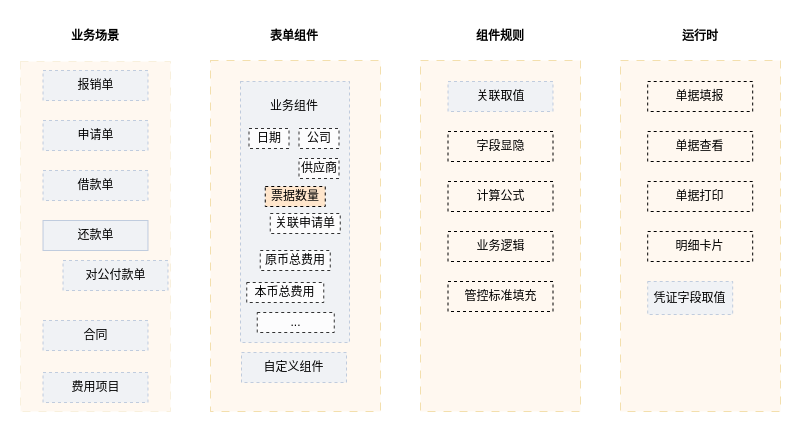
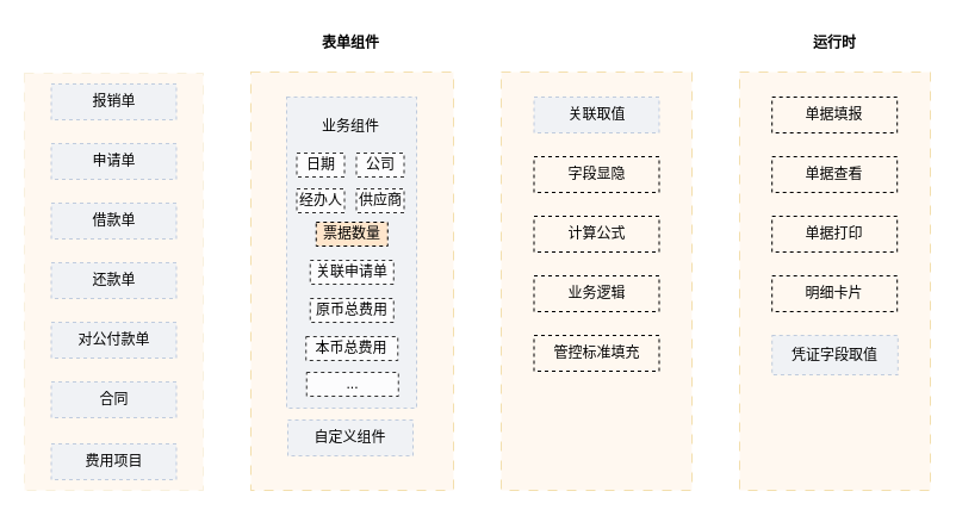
  <mxCell id="0" />
  <mxCell id="1" parent="0" />
  <mxCell id="2" value="" style="group;fillColor=#ffe6cc;strokeColor=#d79b00;opacity=30;container=0;dashed=1;dashPattern=8 8;" vertex="1" connectable="0" parent="1"><mxGeometry x="210" y="60" width="170" height="351" as="geometry" /></mxCell>
  <mxCell id="3" value="" style="rounded=0;whiteSpace=wrap;html=1;fillColor=#ffe6cc;strokeColor=#e9d49f;opacity=30;dashed=1;container=0;dashPattern=8 8;" vertex="1" parent="1"><mxGeometry x="20" y="61" width="150" height="350" as="geometry" /></mxCell>
- <mxCell id="4" value="业务场景" style="text;html=1;strokeColor=none;fillColor=none;align=center;verticalAlign=middle;whiteSpace=wrap;rounded=0;container=0;fontStyle=1" vertex="1" parent="1"><mxGeometry x="65" y="21" width="60" height="30" as="geometry" /></mxCell>
  <mxCell id="5" value="表单组件" style="text;html=1;strokeColor=none;fillColor=none;align=center;verticalAlign=middle;whiteSpace=wrap;rounded=0;fontStyle=1" vertex="1" parent="1"><mxGeometry x="262.5" y="20.5" width="62" height="31" as="geometry" /></mxCell>
  <mxCell id="6" value="" style="rounded=0;whiteSpace=wrap;html=1;fillColor=#dae8fc;dashed=1;strokeColor=#6c8ebf;opacity=40;" vertex="1" parent="1"><mxGeometry x="240" y="81" width="109" height="261" as="geometry" /></mxCell>
  <mxCell id="7" value="自定义组件" style="rounded=0;whiteSpace=wrap;html=1;fillColor=#dae8fc;dashed=1;strokeColor=#6c8ebf;opacity=40;" vertex="1" parent="1"><mxGeometry x="241" y="352" width="105" height="30" as="geometry" /></mxCell>
  <mxCell id="8" value="业务组件" style="text;html=1;strokeColor=none;fillColor=none;align=center;verticalAlign=middle;whiteSpace=wrap;rounded=0;" vertex="1" parent="1"><mxGeometry x="263.5" y="91" width="60" height="30" as="geometry" /></mxCell>
  <mxCell id="9" value="日期" style="rounded=0;whiteSpace=wrap;html=1;dashed=1;opacity=80;" vertex="1" parent="1"><mxGeometry x="248.5" y="128" width="40" height="20" as="geometry" /></mxCell>
  <mxCell id="10" value="公司" style="rounded=0;whiteSpace=wrap;html=1;dashed=1;opacity=80;" vertex="1" parent="1"><mxGeometry x="298.5" y="128" width="40" height="20" as="geometry" /></mxCell>
+ <mxCell id="11" value="经办人" style="rounded=0;whiteSpace=wrap;html=1;dashed=1;opacity=80;" vertex="1" parent="1"><mxGeometry x="248.5" y="158" width="40" height="20" as="geometry" /></mxCell>
  <mxCell id="12" value="供应商" style="rounded=0;whiteSpace=wrap;html=1;dashed=1;opacity=80;" vertex="1" parent="1"><mxGeometry x="298.5" y="158" width="40" height="20" as="geometry" /></mxCell>
  <mxCell id="13" value="票据数量" style="rounded=0;whiteSpace=wrap;html=1;dashed=1;fillColor=#ffe6cc;" vertex="1" parent="1"><mxGeometry x="264.75" y="186" width="60" height="20" as="geometry" /></mxCell>
- <mxCell id="14" value="关联申请单" style="rounded=0;whiteSpace=wrap;html=1;dashed=1;opacity=80;" vertex="1" parent="1"><mxGeometry x="269.75" y="213" width="70" height="20" as="geometry" /></mxCell>
+ <mxCell id="14" value="关联申请单" style="rounded=0;whiteSpace=wrap;html=1;dashed=1;opacity=80;" vertex="1" parent="1"><mxGeometry x="259.75" y="218" width="70" height="20" as="geometry" /></mxCell>
  <mxCell id="15" value="原币总费用" style="rounded=0;whiteSpace=wrap;html=1;dashed=1;opacity=80;" vertex="1" parent="1"><mxGeometry x="259.75" y="250" width="70" height="20" as="geometry" /></mxCell>
- <mxCell id="16" value="本币总费用" style="rounded=0;whiteSpace=wrap;html=1;dashed=1;opacity=80;" vertex="1" parent="1"><mxGeometry x="246.25" y="282" width="77" height="20" as="geometry" /></mxCell>
+ <mxCell id="16" value="本币总费用" style="rounded=0;whiteSpace=wrap;html=1;dashed=1;opacity=80;" vertex="1" parent="1"><mxGeometry x="256.25" y="282" width="77" height="20" as="geometry" /></mxCell>
  <mxCell id="17" value="..." style="rounded=0;whiteSpace=wrap;html=1;dashed=1;opacity=80;" vertex="1" parent="1"><mxGeometry x="256.75" y="312" width="77" height="20" as="geometry" /></mxCell>
  <mxCell id="18" style="edgeStyle=orthogonalEdgeStyle;rounded=0;orthogonalLoop=1;jettySize=auto;html=1;exitX=0.5;exitY=1;exitDx=0;exitDy=0;fontStyle=1" edge="1" parent="1" source="5" target="5"><mxGeometry relative="1" as="geometry" /></mxCell>
  <mxCell id="19" value="" style="rounded=0;whiteSpace=wrap;html=1;fillColor=#ffe6cc;strokeColor=#d79b00;opacity=30;dashed=1;container=0;dashPattern=8 8;" vertex="1" parent="1"><mxGeometry x="620" y="60" width="160" height="351" as="geometry" /></mxCell>
  <mxCell id="20" value="运行时" style="text;html=1;strokeColor=none;fillColor=none;align=center;verticalAlign=middle;whiteSpace=wrap;rounded=0;container=0;fontStyle=1" vertex="1" parent="1"><mxGeometry x="670" y="21" width="60" height="30" as="geometry" /></mxCell>
  <mxCell id="21" value="单据填报" style="rounded=0;whiteSpace=wrap;html=1;fillColor=none;dashed=1;container=0;" vertex="1" parent="1"><mxGeometry x="647.19" y="81" width="105" height="30" as="geometry" /></mxCell>
  <mxCell id="22" value="单据查看" style="rounded=0;whiteSpace=wrap;html=1;fillColor=none;dashed=1;container=0;" vertex="1" parent="1"><mxGeometry x="647.19" y="131" width="105" height="30" as="geometry" /></mxCell>
  <mxCell id="23" value="单据打印" style="rounded=0;whiteSpace=wrap;html=1;fillColor=none;dashed=1;container=0;" vertex="1" parent="1"><mxGeometry x="647.19" y="181" width="105" height="30" as="geometry" /></mxCell>
  <mxCell id="24" value="明细卡片" style="rounded=0;whiteSpace=wrap;html=1;fillColor=none;dashed=1;container=0;" vertex="1" parent="1"><mxGeometry x="647.19" y="231" width="105" height="30" as="geometry" /></mxCell>
- <mxCell id="25" value="凭证字段取值" style="text;html=1;strokeColor=#6c8ebf;fillColor=#dae8fc;align=center;verticalAlign=middle;whiteSpace=wrap;rounded=0;dashed=1;opacity=40;" vertex="1" parent="1"><mxGeometry x="647.19" y="281" width="85" height="33" as="geometry" /></mxCell>
+ <mxCell id="25" value="凭证字段取值" style="text;html=1;strokeColor=#6c8ebf;fillColor=#dae8fc;align=center;verticalAlign=middle;whiteSpace=wrap;rounded=0;dashed=1;opacity=40;" vertex="1" parent="1"><mxGeometry x="647.19" y="281" width="105.62" height="33" as="geometry" /></mxCell>
  <mxCell id="26" value="" style="rounded=0;whiteSpace=wrap;html=1;fillColor=#ffe6cc;strokeColor=#d79b00;opacity=30;dashed=1;dashPattern=8 8;" vertex="1" parent="1"><mxGeometry x="420" y="60" width="160" height="351" as="geometry" /></mxCell>
- <mxCell id="27" value="组件规则" style="text;html=1;strokeColor=none;fillColor=none;align=center;verticalAlign=middle;whiteSpace=wrap;rounded=0;fontStyle=1" vertex="1" parent="1"><mxGeometry x="470" y="21" width="60" height="30" as="geometry" /></mxCell>
  <mxCell id="28" value="关联取值" style="rounded=0;whiteSpace=wrap;html=1;fillColor=#dae8fc;dashed=1;container=0;strokeColor=#6c8ebf;opacity=40;" vertex="1" parent="1"><mxGeometry x="447.5" y="81" width="105" height="30" as="geometry" /></mxCell>
  <mxCell id="29" value="字段显隐" style="rounded=0;whiteSpace=wrap;html=1;fillColor=none;dashed=1;container=0;" vertex="1" parent="1"><mxGeometry x="447.5" y="131" width="105" height="30" as="geometry" /></mxCell>
  <mxCell id="30" value="计算公式" style="rounded=0;whiteSpace=wrap;html=1;fillColor=none;dashed=1;container=0;" vertex="1" parent="1"><mxGeometry x="447.5" y="181" width="105" height="30" as="geometry" /></mxCell>
  <mxCell id="31" value="业务逻辑" style="rounded=0;whiteSpace=wrap;html=1;fillColor=none;dashed=1;container=0;" vertex="1" parent="1"><mxGeometry x="447.5" y="231" width="105" height="30" as="geometry" /></mxCell>
  <mxCell id="32" value="管控标准填充" style="rounded=0;whiteSpace=wrap;html=1;fillColor=none;dashed=1;container=0;" vertex="1" parent="1"><mxGeometry x="447.5" y="281" width="105" height="30" as="geometry" /></mxCell>
  <mxCell id="33" value="报销单" style="rounded=0;whiteSpace=wrap;html=1;fillColor=#dae8fc;dashed=1;container=0;strokeColor=#6c8ebf;opacity=40;" vertex="1" parent="1"><mxGeometry x="42.5" y="70" width="105" height="30" as="geometry" /></mxCell>
  <mxCell id="34" value="申请单" style="rounded=0;whiteSpace=wrap;html=1;fillColor=#dae8fc;dashed=1;container=0;strokeColor=#6c8ebf;opacity=40;" vertex="1" parent="1"><mxGeometry x="42.5" y="120" width="105" height="30" as="geometry" /></mxCell>
  <mxCell id="35" value="借款单" style="rounded=0;whiteSpace=wrap;html=1;fillColor=#dae8fc;dashed=1;container=0;strokeColor=#6c8ebf;opacity=40;" vertex="1" parent="1"><mxGeometry x="42.5" y="170" width="105" height="30" as="geometry" /></mxCell>
- <mxCell id="36" value="还款单" style="rounded=0;whiteSpace=wrap;html=1;fillColor=#dae8fc;dashed=0;container=0;strokeColor=#6c8ebf;opacity=40;" vertex="1" parent="1"><mxGeometry x="42.5" y="220" width="105" height="30" as="geometry" /></mxCell>
- <mxCell id="37" value="对公付款单" style="rounded=0;whiteSpace=wrap;html=1;fillColor=#dae8fc;dashed=1;container=0;strokeColor=#6c8ebf;opacity=40;" vertex="1" parent="1"><mxGeometry x="62.5" y="260" width="105" height="30" as="geometry" /></mxCell>
+ <mxCell id="36" value="还款单" style="rounded=0;whiteSpace=wrap;html=1;fillColor=#dae8fc;dashed=1;container=0;strokeColor=#6c8ebf;opacity=40;" vertex="1" parent="1"><mxGeometry x="42.5" y="220" width="105" height="30" as="geometry" /></mxCell>
+ <mxCell id="37" value="对公付款单" style="rounded=0;whiteSpace=wrap;html=1;fillColor=#dae8fc;dashed=1;container=0;strokeColor=#6c8ebf;opacity=40;" vertex="1" parent="1"><mxGeometry x="42.5" y="270" width="105" height="30" as="geometry" /></mxCell>
  <mxCell id="38" value="合同" style="rounded=0;whiteSpace=wrap;html=1;fillColor=#dae8fc;dashed=1;container=0;strokeColor=#6c8ebf;opacity=40;" vertex="1" parent="1"><mxGeometry x="42.5" y="320" width="105" height="30" as="geometry" /></mxCell>
  <mxCell id="39" value="费用项目" style="rounded=0;whiteSpace=wrap;html=1;fillColor=#dae8fc;dashed=1;container=0;strokeColor=#6c8ebf;opacity=40;" vertex="1" parent="1"><mxGeometry x="42.5" y="372" width="105" height="30" as="geometry" /></mxCell>
